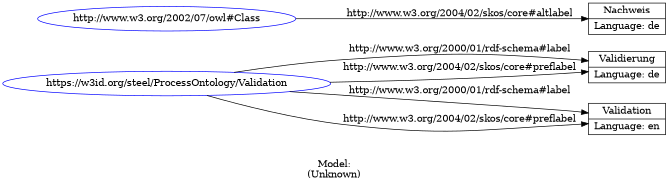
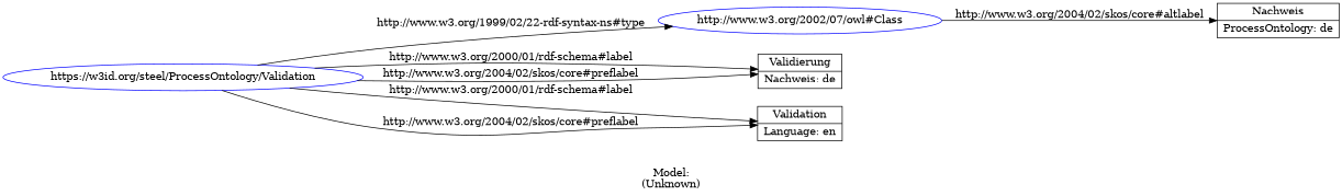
  digraph {
    label="\n\nModel:\n(Unknown)"
    rankdir=LR
    node [shape=record]
    n1 [color=blue label="https://w3id.org/steel/ProcessOntology/Validation" shape=ellipse]
    n2 [color=blue label="http://www.w3.org/2002/07/owl#Class" shape=ellipse]
-   n3 [label="Validierung|Language: de"]
+   n3 [label="Validierung|Nachweis: de"]
    n4 [label="Validation|Language: en"]
-   n5 [label="Nachweis|Language: de"]
+   n5 [label="Nachweis|ProcessOntology: de"]
+   n1 -> n2 [label="http://www.w3.org/1999/02/22-rdf-syntax-ns#type"]
    n1 -> n3 [label="http://www.w3.org/2000/01/rdf-schema#label"]
    n1 -> n3 [label="http://www.w3.org/2004/02/skos/core#preflabel"]
    n1 -> n4 [label="http://www.w3.org/2000/01/rdf-schema#label"]
    n1 -> n4 [label="http://www.w3.org/2004/02/skos/core#preflabel"]
    n2 -> n5 [label="http://www.w3.org/2004/02/skos/core#altlabel"]
  }
